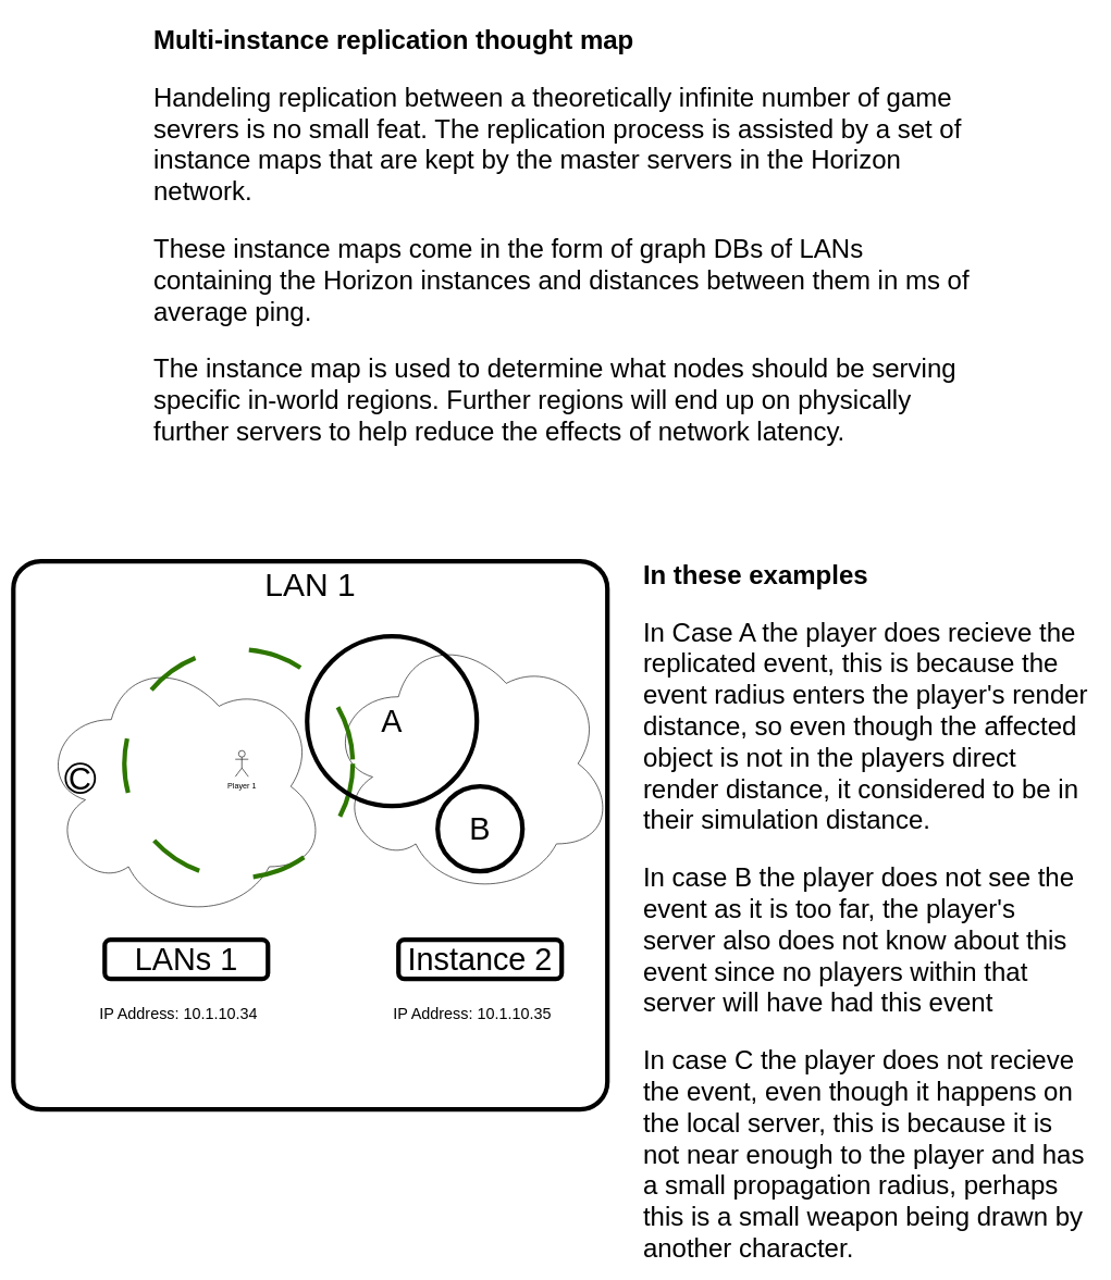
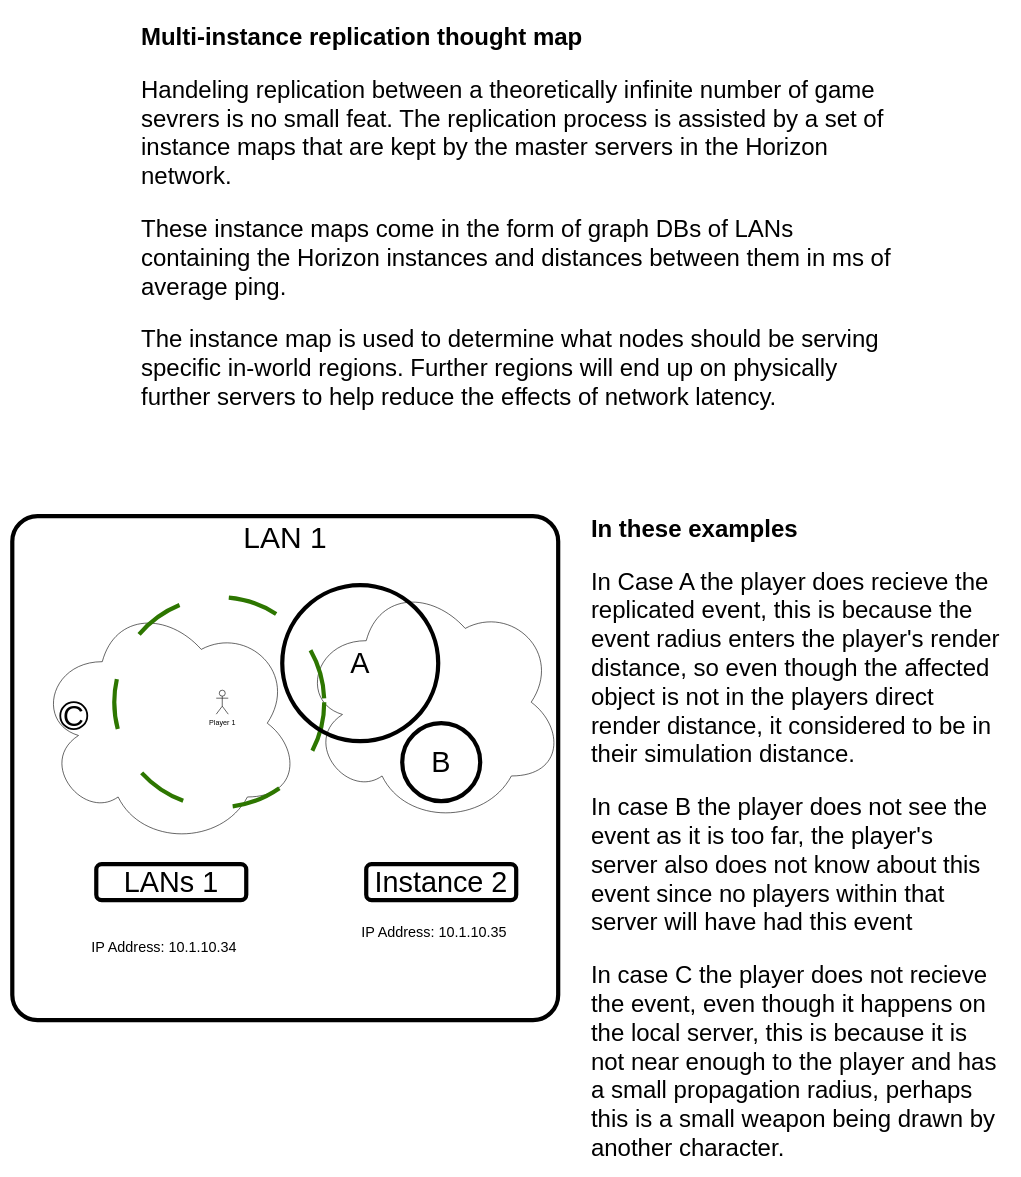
  <mxCell id="0" />
  <mxCell id="1" parent="0" />
  <mxCell id="2" value="LAN 1" style="rounded=1;whiteSpace=wrap;html=1;strokeWidth=7;fontSize=50;fillColor=none;arcSize=5;verticalAlign=top;" vertex="1" parent="1"><mxGeometry x="20" width="910" height="840" as="geometry" y="860" /></mxCell>
  <mxCell id="3" value="" style="ellipse;shape=cloud;whiteSpace=wrap;html=1;" vertex="1" parent="1"><mxGeometry x="60" y="1000" width="440" height="410" as="geometry" /></mxCell>
  <mxCell id="4" value="" style="ellipse;shape=cloud;whiteSpace=wrap;html=1;" vertex="1" parent="1"><mxGeometry x="500" y="965" width="440" height="410" as="geometry" /></mxCell>
  <mxCell id="5" value="" style="ellipse;whiteSpace=wrap;html=1;aspect=fixed;fillColor=none;dashed=1;dashPattern=12 12;fontColor=#ffffff;strokeColor=#2D7600;strokeWidth=7;" vertex="1" parent="1"><mxGeometry x="190" y="995" width="350" height="350" as="geometry" /></mxCell>
  <mxCell id="6" value="Player 1" style="shape=umlActor;verticalLabelPosition=bottom;verticalAlign=top;html=1;outlineConnect=0;" vertex="1" parent="1"><mxGeometry x="360" y="1150" width="20" height="40" as="geometry" /></mxCell>
  <mxCell id="7" value="&lt;font style=&quot;font-size: 48px;&quot;&gt;A&lt;/font&gt;" style="ellipse;whiteSpace=wrap;html=1;aspect=fixed;strokeWidth=7;fillColor=none;" vertex="1" parent="1"><mxGeometry x="470" y="975" width="260" height="260" as="geometry" /></mxCell>
  <mxCell id="8" value="&lt;font style=&quot;font-size: 48px;&quot;&gt;B&lt;br&gt;&lt;/font&gt;" style="ellipse;whiteSpace=wrap;html=1;aspect=fixed;strokeWidth=7;fillColor=none;" vertex="1" parent="1"><mxGeometry x="670" y="1205" width="130" height="130" as="geometry" /></mxCell>
  <mxCell id="9" value="&lt;font style=&quot;font-size: 48px;&quot;&gt;C&lt;br&gt;&lt;/font&gt;" style="ellipse;whiteSpace=wrap;html=1;aspect=fixed;strokeWidth=3;fillColor=none;" vertex="1" parent="1"><mxGeometry x="100" y="1170" width="45" height="45" as="geometry" /></mxCell>
  <mxCell id="10" value="LANs 1" style="rounded=1;whiteSpace=wrap;html=1;strokeWidth=7;fontSize=48;fillColor=none;" vertex="1" parent="1"><mxGeometry x="160" y="1440" width="250" height="60" as="geometry" /></mxCell>
  <mxCell id="11" value="Instance 2" style="rounded=1;whiteSpace=wrap;html=1;strokeWidth=7;fontSize=48;fillColor=none;" vertex="1" parent="1"><mxGeometry x="610" y="1440" width="250" height="60" as="geometry" /></mxCell>
- <mxCell id="12" value="&lt;span style=&quot;font-size: 24px;&quot;&gt;IP Address: 10.1.10.34&lt;/span&gt;" style="text;html=1;strokeColor=none;fillColor=none;align=left;verticalAlign=top;whiteSpace=wrap;rounded=0;strokeWidth=7;fontSize=48;horizontal=1;" vertex="1" parent="1"><mxGeometry x="150" y="1510" width="270" height="70" as="geometry" /></mxCell>
+ <mxCell id="12" value="&lt;span style=&quot;font-size: 24px;&quot;&gt;IP Address: 10.1.10.34&lt;/span&gt;" style="text;html=1;strokeColor=none;fillColor=none;align=left;verticalAlign=top;whiteSpace=wrap;rounded=0;strokeWidth=7;fontSize=48;horizontal=1;" vertex="1" parent="1"><mxGeometry x="150" y="1535" width="270" height="70" as="geometry" /></mxCell>
  <mxCell id="13" value="&lt;span style=&quot;font-size: 24px;&quot;&gt;IP Address: 10.1.10.35&lt;br&gt;&lt;/span&gt;" style="text;html=1;strokeColor=none;fillColor=none;align=left;verticalAlign=top;whiteSpace=wrap;rounded=0;strokeWidth=7;fontSize=48;horizontal=1;" vertex="1" parent="1"><mxGeometry x="600" y="1510" width="270" height="70" as="geometry" /></mxCell>
  <mxCell id="14" value="&lt;h1 style=&quot;font-size: 40px;&quot;&gt;Multi-instance replication thought map&lt;/h1&gt;&lt;p style=&quot;font-size: 40px;&quot;&gt;Handeling replication between a theoretically infinite number of game sevrers is no small feat. The replication process is assisted by a set of instance maps that are kept by the master servers in the Horizon network.&lt;/p&gt;&lt;p style=&quot;font-size: 40px;&quot;&gt;These instance maps come in the form of graph DBs of LANs containing the Horizon instances and distances between them in ms of average ping.&lt;/p&gt;&lt;p style=&quot;font-size: 40px;&quot;&gt;The instance map is used to determine what nodes should be serving specific in-world regions. Further regions will end up on physically further servers to help reduce the effects of network latency.&lt;/p&gt;" style="text;html=1;strokeColor=none;fillColor=none;spacing=5;spacingTop=-20;whiteSpace=wrap;overflow=hidden;rounded=0;strokeWidth=7;fontSize=40;" vertex="1" parent="1"><mxGeometry x="230" y="20" width="1270" height="680" as="geometry" /></mxCell>
  <mxCell id="15" value="&lt;h1 style=&quot;font-size: 40px;&quot;&gt;In these examples&lt;/h1&gt;&lt;p style=&quot;font-size: 40px;&quot;&gt;&lt;span style=&quot;background-color: initial;&quot;&gt;In Case A the player does recieve the replicated event, this is because the event radius enters the player's render distance, so even though the affected object is not in the players direct render distance, it considered to be in their simulation distance.&lt;/span&gt;&lt;/p&gt;&lt;p style=&quot;font-size: 40px;&quot;&gt;&lt;span style=&quot;background-color: initial;&quot;&gt;In case B the player does not see the event as it is too far, the player's server also does not know about this event since no players within that server will have had this event&lt;/span&gt;&lt;/p&gt;&lt;p style=&quot;font-size: 40px;&quot;&gt;&lt;span style=&quot;background-color: initial;&quot;&gt;In case C the player does not recieve the event, even though it happens on the local server, this is because it is not near enough to the player and has a small propagation radius, perhaps this is a small weapon being drawn by another character.&lt;/span&gt;&lt;/p&gt;" style="text;html=1;strokeColor=none;fillColor=none;spacing=5;spacingTop=-20;whiteSpace=wrap;overflow=hidden;rounded=0;strokeWidth=7;fontSize=40;" vertex="1" parent="1"><mxGeometry x="980" y="840" width="700" height="1100" as="geometry" /></mxCell>
